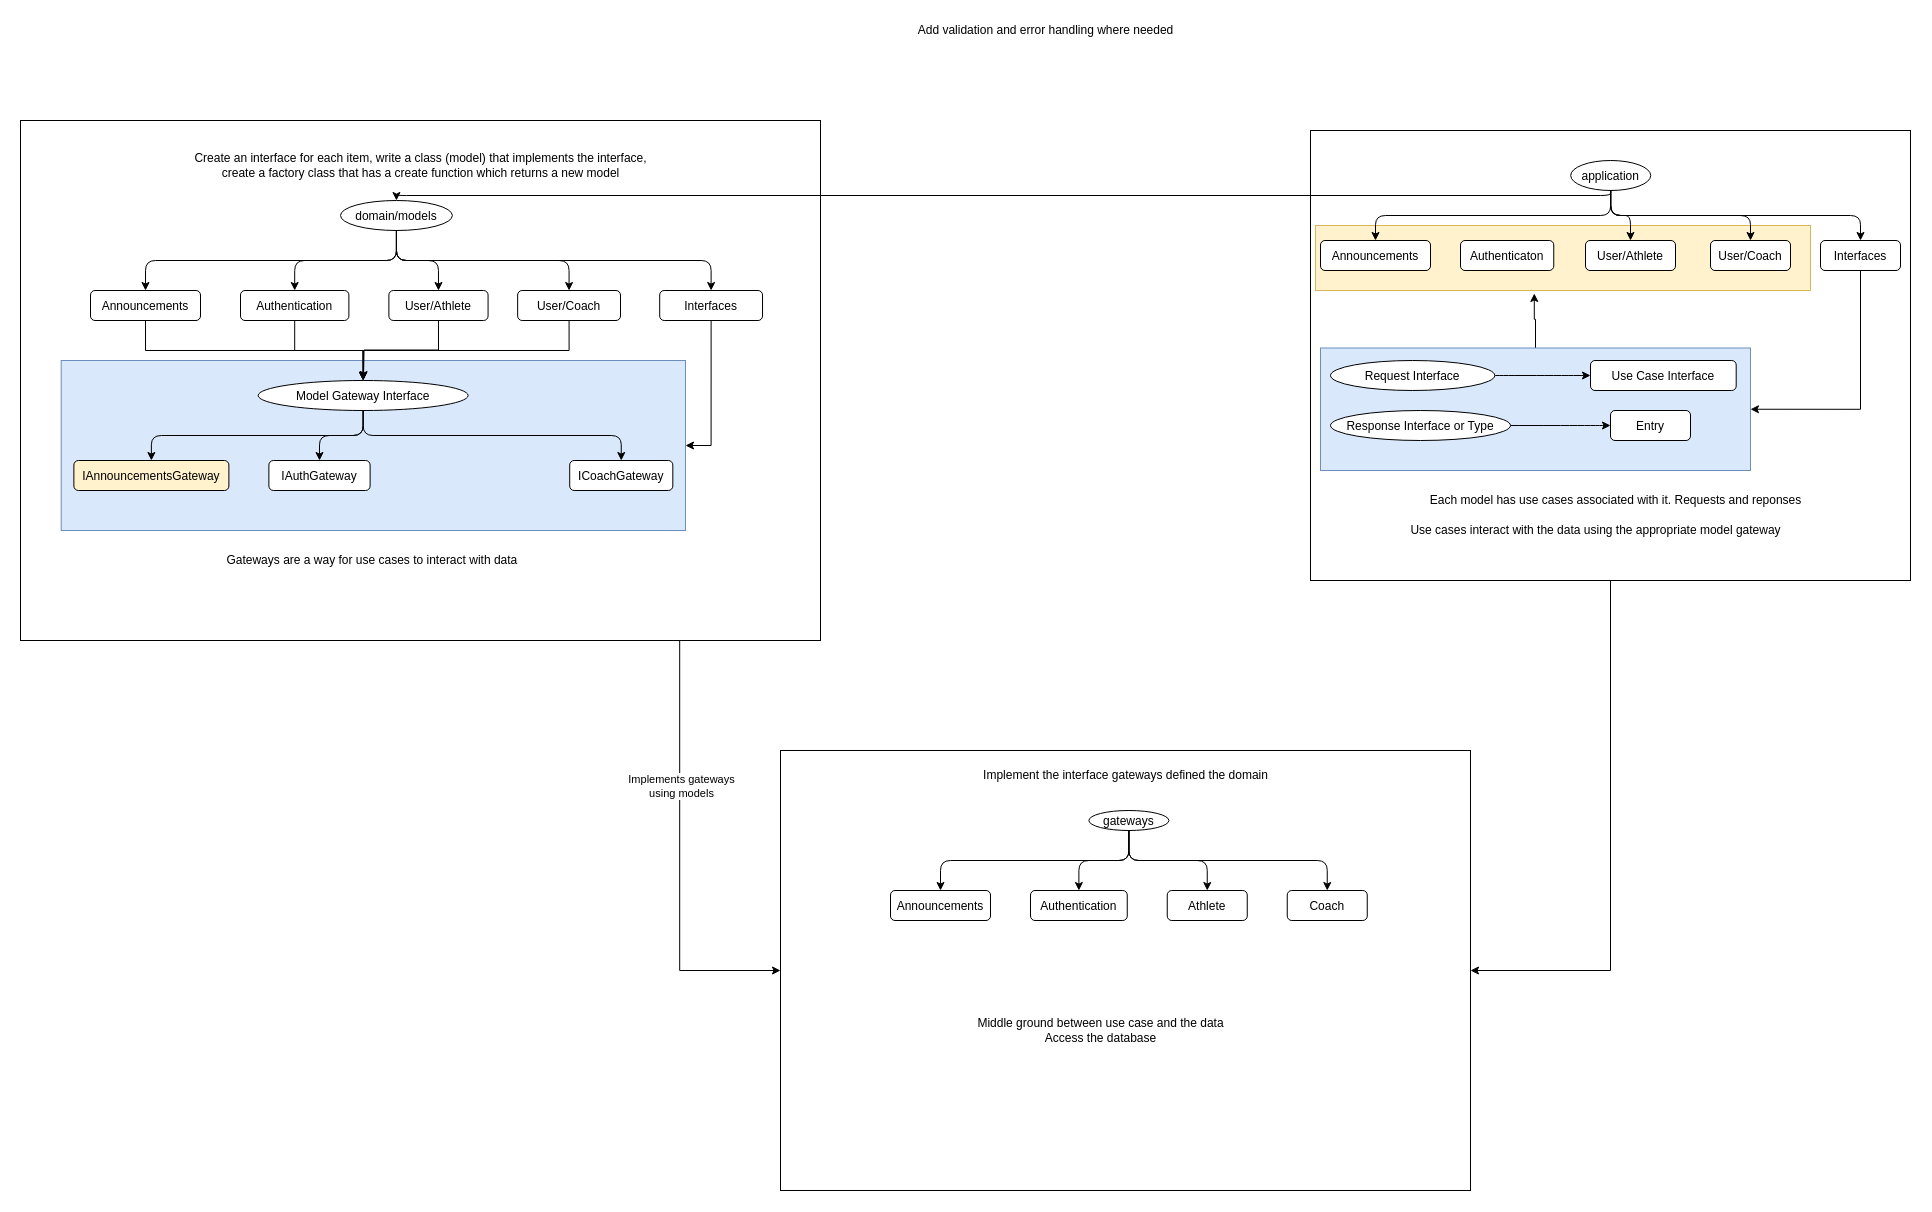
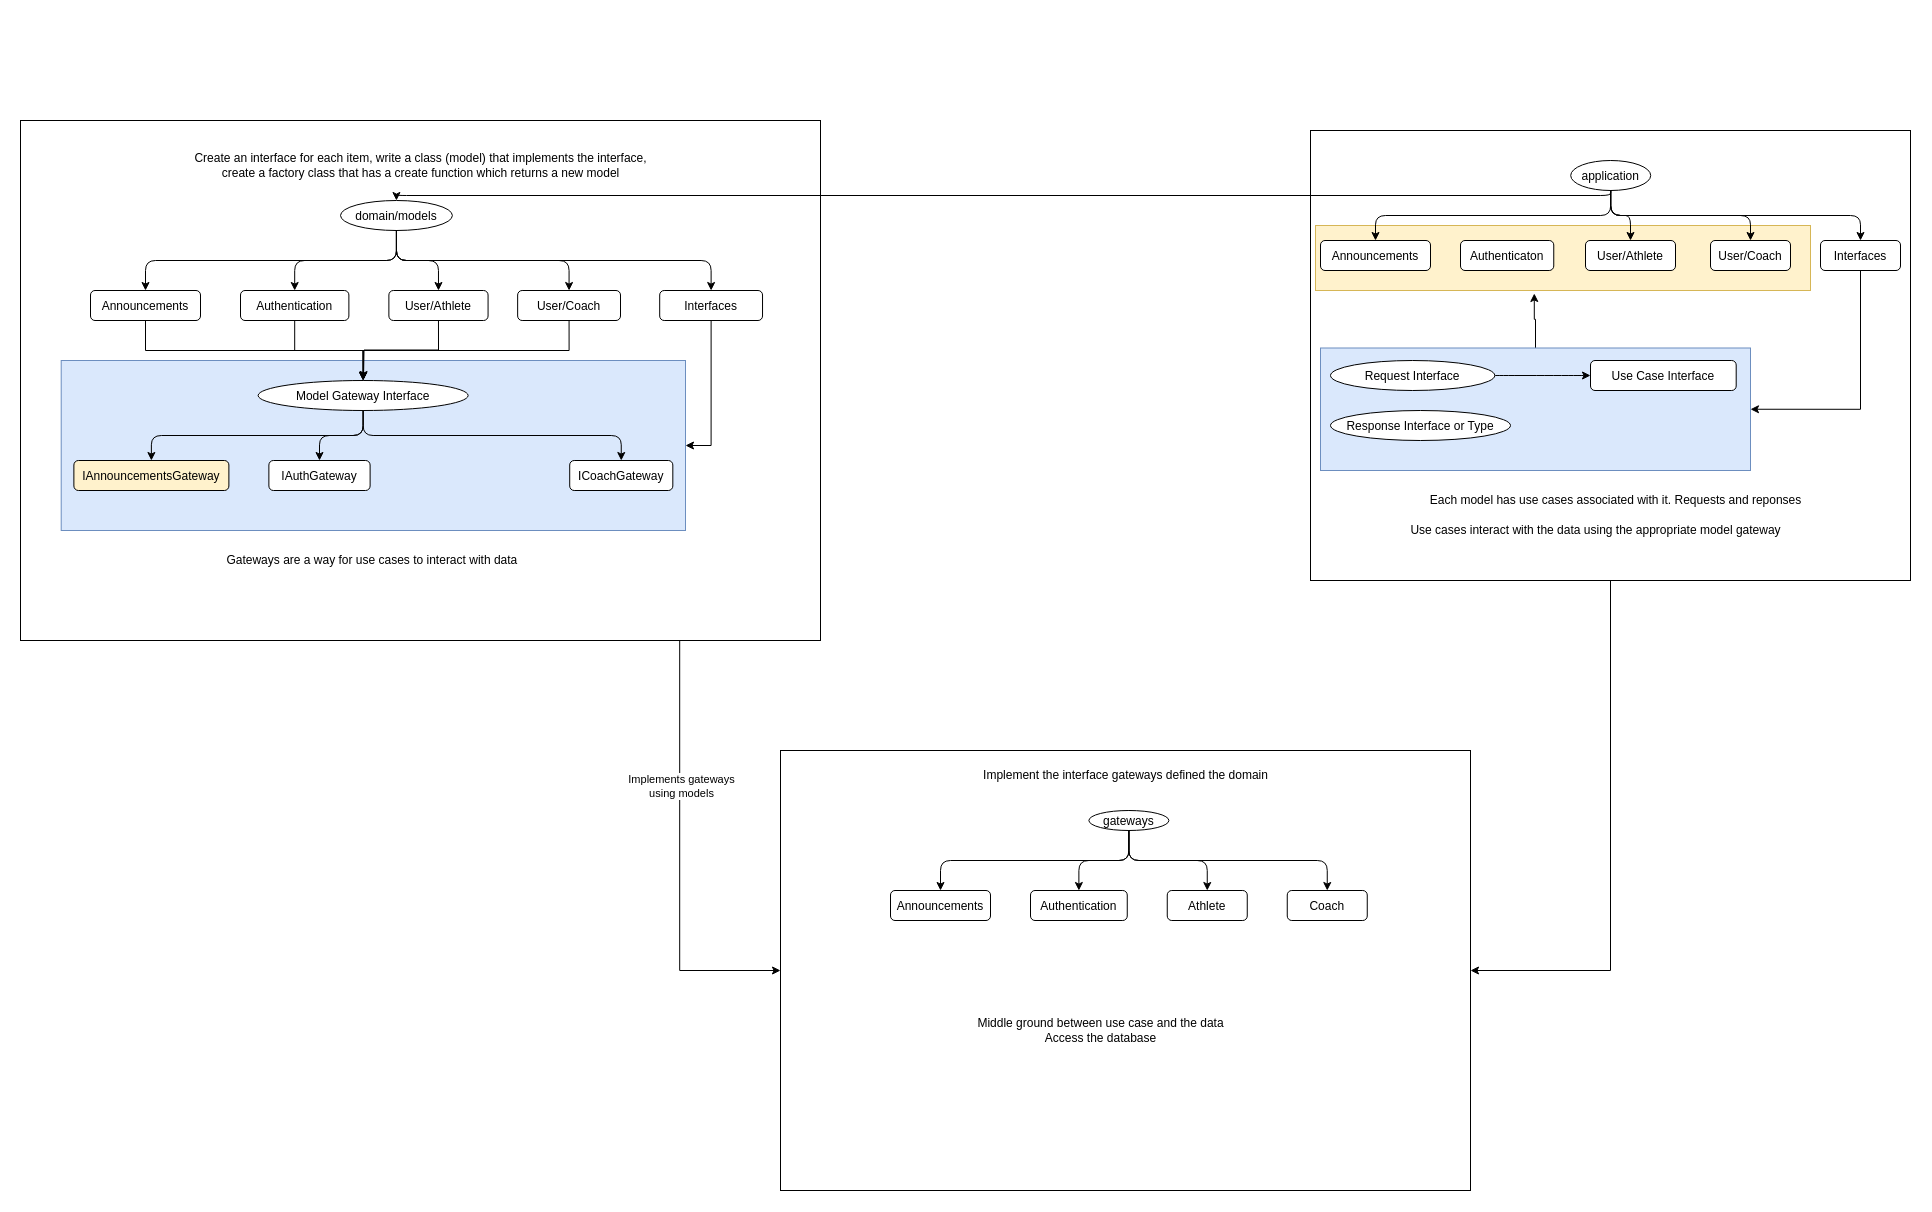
  <mxCell id="0" />
  <mxCell id="1" parent="0" />
  <mxCell id="2" style="edgeStyle=orthogonalEdgeStyle;rounded=0;orthogonalLoop=1;jettySize=auto;html=1;exitX=0.824;exitY=0.999;exitDx=0;exitDy=0;entryX=0;entryY=0.5;entryDx=0;entryDy=0;exitPerimeter=0;" edge="1" parent="1" source="4" target="58"><mxGeometry relative="1" as="geometry" /></mxCell>
  <mxCell id="3" value="Implements gateways&lt;br&gt;using models" style="edgeLabel;html=1;align=center;verticalAlign=middle;resizable=0;points=[];" vertex="1" connectable="0" parent="2"><mxGeometry x="-0.229" y="1" relative="1" as="geometry"><mxPoint y="-20" as="offset" /></mxGeometry></mxCell>
  <mxCell id="4" value="" style="whiteSpace=wrap;html=1;" parent="1" vertex="1"><mxGeometry x="20" y="120" width="800" height="520" as="geometry" /></mxCell>
  <mxCell id="5" value="" style="whiteSpace=wrap;html=1;fillColor=#dae8fc;strokeColor=#6c8ebf;" vertex="1" parent="1"><mxGeometry x="60.7" y="360" width="624.3" height="170" as="geometry" /></mxCell>
  <mxCell id="6" style="edgeStyle=orthogonalEdgeStyle;rounded=0;orthogonalLoop=1;jettySize=auto;html=1;exitX=0.5;exitY=1;exitDx=0;exitDy=0;entryX=1;entryY=0.5;entryDx=0;entryDy=0;" edge="1" parent="1" source="7" target="58"><mxGeometry relative="1" as="geometry" /></mxCell>
  <mxCell id="7" value="" style="whiteSpace=wrap;html=1;" parent="1" vertex="1"><mxGeometry x="1310" y="130" width="600" height="450" as="geometry" /></mxCell>
  <mxCell id="8" value="" style="whiteSpace=wrap;html=1;fillColor=#fff2cc;strokeColor=#d6b656;" vertex="1" parent="1"><mxGeometry x="1315" y="225" width="495" height="65" as="geometry" /></mxCell>
  <mxCell id="9" style="edgeStyle=orthogonalEdgeStyle;rounded=0;orthogonalLoop=1;jettySize=auto;html=1;exitX=0.5;exitY=0;exitDx=0;exitDy=0;entryX=0.442;entryY=1.046;entryDx=0;entryDy=0;entryPerimeter=0;" edge="1" parent="1" source="10" target="8"><mxGeometry relative="1" as="geometry" /></mxCell>
  <mxCell id="10" value="" style="whiteSpace=wrap;html=1;fillColor=#dae8fc;strokeColor=#6c8ebf;" vertex="1" parent="1"><mxGeometry x="1320" y="347.5" width="430" height="122.5" as="geometry" /></mxCell>
  <mxCell id="11" value="domain/models" style="ellipse" parent="1" vertex="1"><mxGeometry x="340" y="200" width="111.9" height="30" as="geometry" /></mxCell>
  <mxCell id="12" style="edgeStyle=orthogonalEdgeStyle;rounded=0;orthogonalLoop=1;jettySize=auto;html=1;exitX=0.5;exitY=1;exitDx=0;exitDy=0;entryX=0.5;entryY=0;entryDx=0;entryDy=0;" edge="1" parent="1" source="13" target="49"><mxGeometry relative="1" as="geometry" /></mxCell>
  <mxCell id="13" value="Announcements" style="rounded=1;" parent="1" vertex="1"><mxGeometry x="90" y="290" width="110" height="30" as="geometry" /></mxCell>
  <mxCell id="14" value="" style="edgeStyle=elbowEdgeStyle;elbow=vertical;" parent="1" source="11" target="13" edge="1"><mxGeometry relative="1" as="geometry" /></mxCell>
  <mxCell id="15" style="edgeStyle=orthogonalEdgeStyle;rounded=0;orthogonalLoop=1;jettySize=auto;html=1;exitX=0.5;exitY=1;exitDx=0;exitDy=0;entryX=0.5;entryY=0;entryDx=0;entryDy=0;" edge="1" parent="1" source="16" target="49"><mxGeometry relative="1" as="geometry" /></mxCell>
  <mxCell id="16" value="Authentication" style="rounded=1;" parent="1" vertex="1"><mxGeometry x="240" y="290" width="108.38" height="30" as="geometry" /></mxCell>
  <mxCell id="17" value="" style="edgeStyle=elbowEdgeStyle;elbow=vertical;" parent="1" source="11" target="16" edge="1"><mxGeometry relative="1" as="geometry" /></mxCell>
  <mxCell id="18" style="edgeStyle=orthogonalEdgeStyle;rounded=0;orthogonalLoop=1;jettySize=auto;html=1;exitX=0.5;exitY=1;exitDx=0;exitDy=0;" edge="1" parent="1" source="19"><mxGeometry relative="1" as="geometry"><mxPoint x="363" y="379" as="targetPoint" /></mxGeometry></mxCell>
  <mxCell id="19" value="User/Athlete" style="rounded=1;" parent="1" vertex="1"><mxGeometry x="388.38" y="290" width="99.19" height="30" as="geometry" /></mxCell>
  <mxCell id="20" value="" style="edgeStyle=elbowEdgeStyle;elbow=vertical;" parent="1" source="11" target="19" edge="1"><mxGeometry relative="1" as="geometry" /></mxCell>
  <mxCell id="21" style="edgeStyle=orthogonalEdgeStyle;rounded=0;orthogonalLoop=1;jettySize=auto;html=1;exitX=0.5;exitY=1;exitDx=0;exitDy=0;entryX=0.5;entryY=0;entryDx=0;entryDy=0;" edge="1" parent="1" source="22" target="49"><mxGeometry relative="1" as="geometry" /></mxCell>
  <mxCell id="22" value="User/Coach" style="rounded=1;" parent="1" vertex="1"><mxGeometry x="517.15" y="290" width="102.85" height="30" as="geometry" /></mxCell>
  <mxCell id="23" value="" style="edgeStyle=elbowEdgeStyle;elbow=vertical;" parent="1" source="11" target="22" edge="1"><mxGeometry relative="1" as="geometry" /></mxCell>
  <mxCell id="24" value="Create an interface for each item, write a class (model) that implements the interface,&lt;br&gt;create a factory class that has a create function which returns a new model" style="text;html=1;align=center;verticalAlign=middle;resizable=0;points=[];autosize=1;strokeColor=none;" parent="1" vertex="1"><mxGeometry x="185" y="150" width="470" height="30" as="geometry" /></mxCell>
- <mxCell id="25" value="Add validation and error handling where needed" style="text;html=1;align=center;verticalAlign=middle;resizable=0;points=[];autosize=1;strokeColor=none;" parent="1" vertex="1"><mxGeometry x="910" y="20" width="270" height="20" as="geometry" /></mxCell>
  <mxCell id="26" value="application" style="ellipse" parent="1" vertex="1"><mxGeometry x="1570.215" y="160" width="80" height="30" as="geometry" /></mxCell>
  <mxCell id="27" value="Announcements" style="rounded=1;" parent="1" vertex="1"><mxGeometry x="1320" y="240" width="110" height="30" as="geometry" /></mxCell>
  <mxCell id="28" value="" style="edgeStyle=elbowEdgeStyle;elbow=vertical;" parent="1" source="26" target="27" edge="1"><mxGeometry relative="1" as="geometry" /></mxCell>
  <mxCell id="29" value="Authenticaton" style="rounded=1;" parent="1" vertex="1"><mxGeometry x="1460" y="240" width="93.25" height="30" as="geometry" /></mxCell>
  <mxCell id="30" value="" style="edgeStyle=elbowEdgeStyle;elbow=vertical;" parent="1" source="26" target="11" edge="1"><mxGeometry relative="1" as="geometry" /></mxCell>
  <mxCell id="31" value="User/Athlete" style="rounded=1;" parent="1" vertex="1"><mxGeometry x="1585" y="240" width="90" height="30" as="geometry" /></mxCell>
  <mxCell id="32" value="" style="edgeStyle=elbowEdgeStyle;elbow=vertical;" parent="1" source="26" target="31" edge="1"><mxGeometry relative="1" as="geometry" /></mxCell>
  <mxCell id="33" value="User/Coach" style="rounded=1;" parent="1" vertex="1"><mxGeometry x="1710" y="240" width="80" height="30" as="geometry" /></mxCell>
  <mxCell id="34" value="" style="edgeStyle=elbowEdgeStyle;elbow=vertical;" parent="1" source="26" target="33" edge="1"><mxGeometry relative="1" as="geometry" /></mxCell>
  <mxCell id="35" style="edgeStyle=orthogonalEdgeStyle;rounded=0;orthogonalLoop=1;jettySize=auto;html=1;exitX=0.5;exitY=1;exitDx=0;exitDy=0;entryX=1;entryY=0.5;entryDx=0;entryDy=0;" edge="1" parent="1" source="36" target="10"><mxGeometry relative="1" as="geometry" /></mxCell>
  <mxCell id="36" value="Interfaces" style="rounded=1;" vertex="1" parent="1"><mxGeometry x="1820" y="240" width="80" height="30" as="geometry" /></mxCell>
  <mxCell id="37" value="" style="edgeStyle=elbowEdgeStyle;elbow=vertical;exitX=0.5;exitY=1;exitDx=0;exitDy=0;" edge="1" parent="1" target="36" source="26"><mxGeometry relative="1" as="geometry"><mxPoint x="1610" y="200" as="sourcePoint" /></mxGeometry></mxCell>
  <mxCell id="38" value="Each model has use cases associated with it. Requests and reponses" style="text;html=1;align=center;verticalAlign=middle;resizable=0;points=[];autosize=1;strokeColor=none;" vertex="1" parent="1"><mxGeometry x="1420" y="490" width="390" height="20" as="geometry" /></mxCell>
  <mxCell id="39" value="Request Interface" style="ellipse" vertex="1" parent="1"><mxGeometry x="1330" y="360" width="164.3" height="30" as="geometry" /></mxCell>
  <mxCell id="40" value="Use Case Interface" style="rounded=1;" vertex="1" parent="1"><mxGeometry x="1590.003" y="360" width="145.7" height="30" as="geometry" /></mxCell>
  <mxCell id="41" value="" style="curved=1;noEdgeStyle=1;orthogonal=1;startArrow=none;" edge="1" target="40" parent="1"><mxGeometry relative="1" as="geometry"><mxPoint x="1530" y="375" as="sourcePoint" /><Array as="points"><mxPoint x="1506.3" y="375" /><mxPoint x="1582.3" y="375" /></Array></mxGeometry></mxCell>
  <mxCell id="42" value="" style="curved=1;noEdgeStyle=1;orthogonal=1;endArrow=none;" edge="1" source="39" parent="1"><mxGeometry relative="1" as="geometry"><mxPoint x="1494.3" y="375" as="sourcePoint" /><mxPoint x="1530" y="375" as="targetPoint" /><Array as="points" /></mxGeometry></mxCell>
  <mxCell id="43" value="Response Interface or Type" style="ellipse" vertex="1" parent="1"><mxGeometry x="1330" width="180" height="30" as="geometry" y="410" /></mxCell>
- <mxCell id="44" value="Entry" style="rounded=1;" vertex="1" parent="1"><mxGeometry x="1610" width="80" height="30" as="geometry" y="410" /></mxCell>
- <mxCell id="45" value="" style="curved=1;noEdgeStyle=1;orthogonal=1;" edge="1" source="43" target="44" parent="1"><mxGeometry relative="1" as="geometry"><Array as="points"><mxPoint x="1522" y="425" /><mxPoint x="1598" y="425" /></Array></mxGeometry></mxCell>
  <mxCell id="46" style="edgeStyle=orthogonalEdgeStyle;rounded=0;orthogonalLoop=1;jettySize=auto;html=1;exitX=0.5;exitY=1;exitDx=0;exitDy=0;entryX=1;entryY=0.5;entryDx=0;entryDy=0;" edge="1" parent="1" source="47" target="5"><mxGeometry relative="1" as="geometry" /></mxCell>
  <mxCell id="47" value="Interfaces" style="rounded=1;" vertex="1" parent="1"><mxGeometry x="659.19" y="290" width="102.85" height="30" as="geometry" /></mxCell>
  <mxCell id="48" value="" style="edgeStyle=elbowEdgeStyle;elbow=vertical;exitX=0.5;exitY=1;exitDx=0;exitDy=0;" edge="1" parent="1" target="47" source="11"><mxGeometry relative="1" as="geometry"><mxPoint x="527.57" y="230" as="sourcePoint" /></mxGeometry></mxCell>
  <mxCell id="49" value="Model Gateway Interface" style="ellipse" vertex="1" parent="1"><mxGeometry x="257.645" y="380" width="210" height="30" as="geometry" /></mxCell>
  <mxCell id="50" value="IAnnouncementsGateway" style="rounded=1;fillColor=#fff2cc;" vertex="1" parent="1"><mxGeometry x="73.392" y="460" width="155" height="30" as="geometry" /></mxCell>
  <mxCell id="51" value="" style="edgeStyle=elbowEdgeStyle;elbow=vertical;" edge="1" source="49" target="50" parent="1"><mxGeometry relative="1" as="geometry" /></mxCell>
  <mxCell id="52" value="IAuthGateway" style="rounded=1;" vertex="1" parent="1"><mxGeometry x="268.392" y="460" width="101.22" height="30" as="geometry" /></mxCell>
  <mxCell id="53" value="" style="edgeStyle=elbowEdgeStyle;elbow=vertical;" edge="1" source="49" target="52" parent="1"><mxGeometry relative="1" as="geometry" /></mxCell>
  <mxCell id="54" value="ICoachGateway" style="rounded=1;" vertex="1" parent="1"><mxGeometry x="569.205" y="460" width="103.11" height="30" as="geometry" /></mxCell>
  <mxCell id="55" value="" style="edgeStyle=elbowEdgeStyle;elbow=vertical;" edge="1" source="49" target="54" parent="1"><mxGeometry relative="1" as="geometry" /></mxCell>
  <mxCell id="56" value="Use cases interact with the data using the appropriate model gateway" style="text;html=1;align=center;verticalAlign=middle;resizable=0;points=[];autosize=1;strokeColor=none;" vertex="1" parent="1"><mxGeometry x="1400" y="520" width="390" height="20" as="geometry" /></mxCell>
  <mxCell id="57" value="Gateways are a way for use cases to interact with data&amp;nbsp;" style="text;html=1;align=center;verticalAlign=middle;resizable=0;points=[];autosize=1;strokeColor=none;" vertex="1" parent="1"><mxGeometry x="217.85" y="550" width="310" height="20" as="geometry" /></mxCell>
  <mxCell id="58" value="" style="whiteSpace=wrap;html=1;" vertex="1" parent="1"><mxGeometry x="780" y="750" width="690" height="440" as="geometry" /></mxCell>
  <mxCell id="59" value="gateways" style="ellipse" vertex="1" parent="1"><mxGeometry x="1088.375" y="810" width="80" height="20" as="geometry" /></mxCell>
  <mxCell id="60" value="Announcements" style="rounded=1;" vertex="1" parent="1"><mxGeometry x="890" y="890" width="100" height="30" as="geometry" /></mxCell>
  <mxCell id="61" value="" style="edgeStyle=elbowEdgeStyle;elbow=vertical;" edge="1" source="59" target="60" parent="1"><mxGeometry relative="1" as="geometry" /></mxCell>
  <mxCell id="62" value="Authentication" style="rounded=1;" vertex="1" parent="1"><mxGeometry x="1030" y="890" width="96.75" height="30" as="geometry" /></mxCell>
  <mxCell id="63" value="" style="edgeStyle=elbowEdgeStyle;elbow=vertical;" edge="1" source="59" target="62" parent="1"><mxGeometry relative="1" as="geometry" /></mxCell>
  <mxCell id="64" value="Athlete" style="rounded=1;" vertex="1" parent="1"><mxGeometry x="1166.75" y="890" width="80" height="30" as="geometry" /></mxCell>
  <mxCell id="65" value="" style="edgeStyle=elbowEdgeStyle;elbow=vertical;" edge="1" source="59" target="64" parent="1"><mxGeometry relative="1" as="geometry" /></mxCell>
  <mxCell id="66" value="Coach" style="rounded=1;" vertex="1" parent="1"><mxGeometry x="1286.75" y="890" width="80" height="30" as="geometry" /></mxCell>
  <mxCell id="67" value="" style="edgeStyle=elbowEdgeStyle;elbow=vertical;" edge="1" source="59" target="66" parent="1"><mxGeometry relative="1" as="geometry" /></mxCell>
  <mxCell id="68" value="Implement the interface gateways defined the domain" style="text;html=1;align=center;verticalAlign=middle;resizable=0;points=[];autosize=1;strokeColor=none;" vertex="1" parent="1"><mxGeometry x="975" y="765" width="300" height="20" as="geometry" /></mxCell>
  <mxCell id="69" value="Middle ground between use case and the data&lt;br&gt;Access the database" style="text;html=1;align=center;verticalAlign=middle;resizable=0;points=[];autosize=1;strokeColor=none;" vertex="1" parent="1"><mxGeometry x="970" y="1015" width="260" height="30" as="geometry" /></mxCell>
